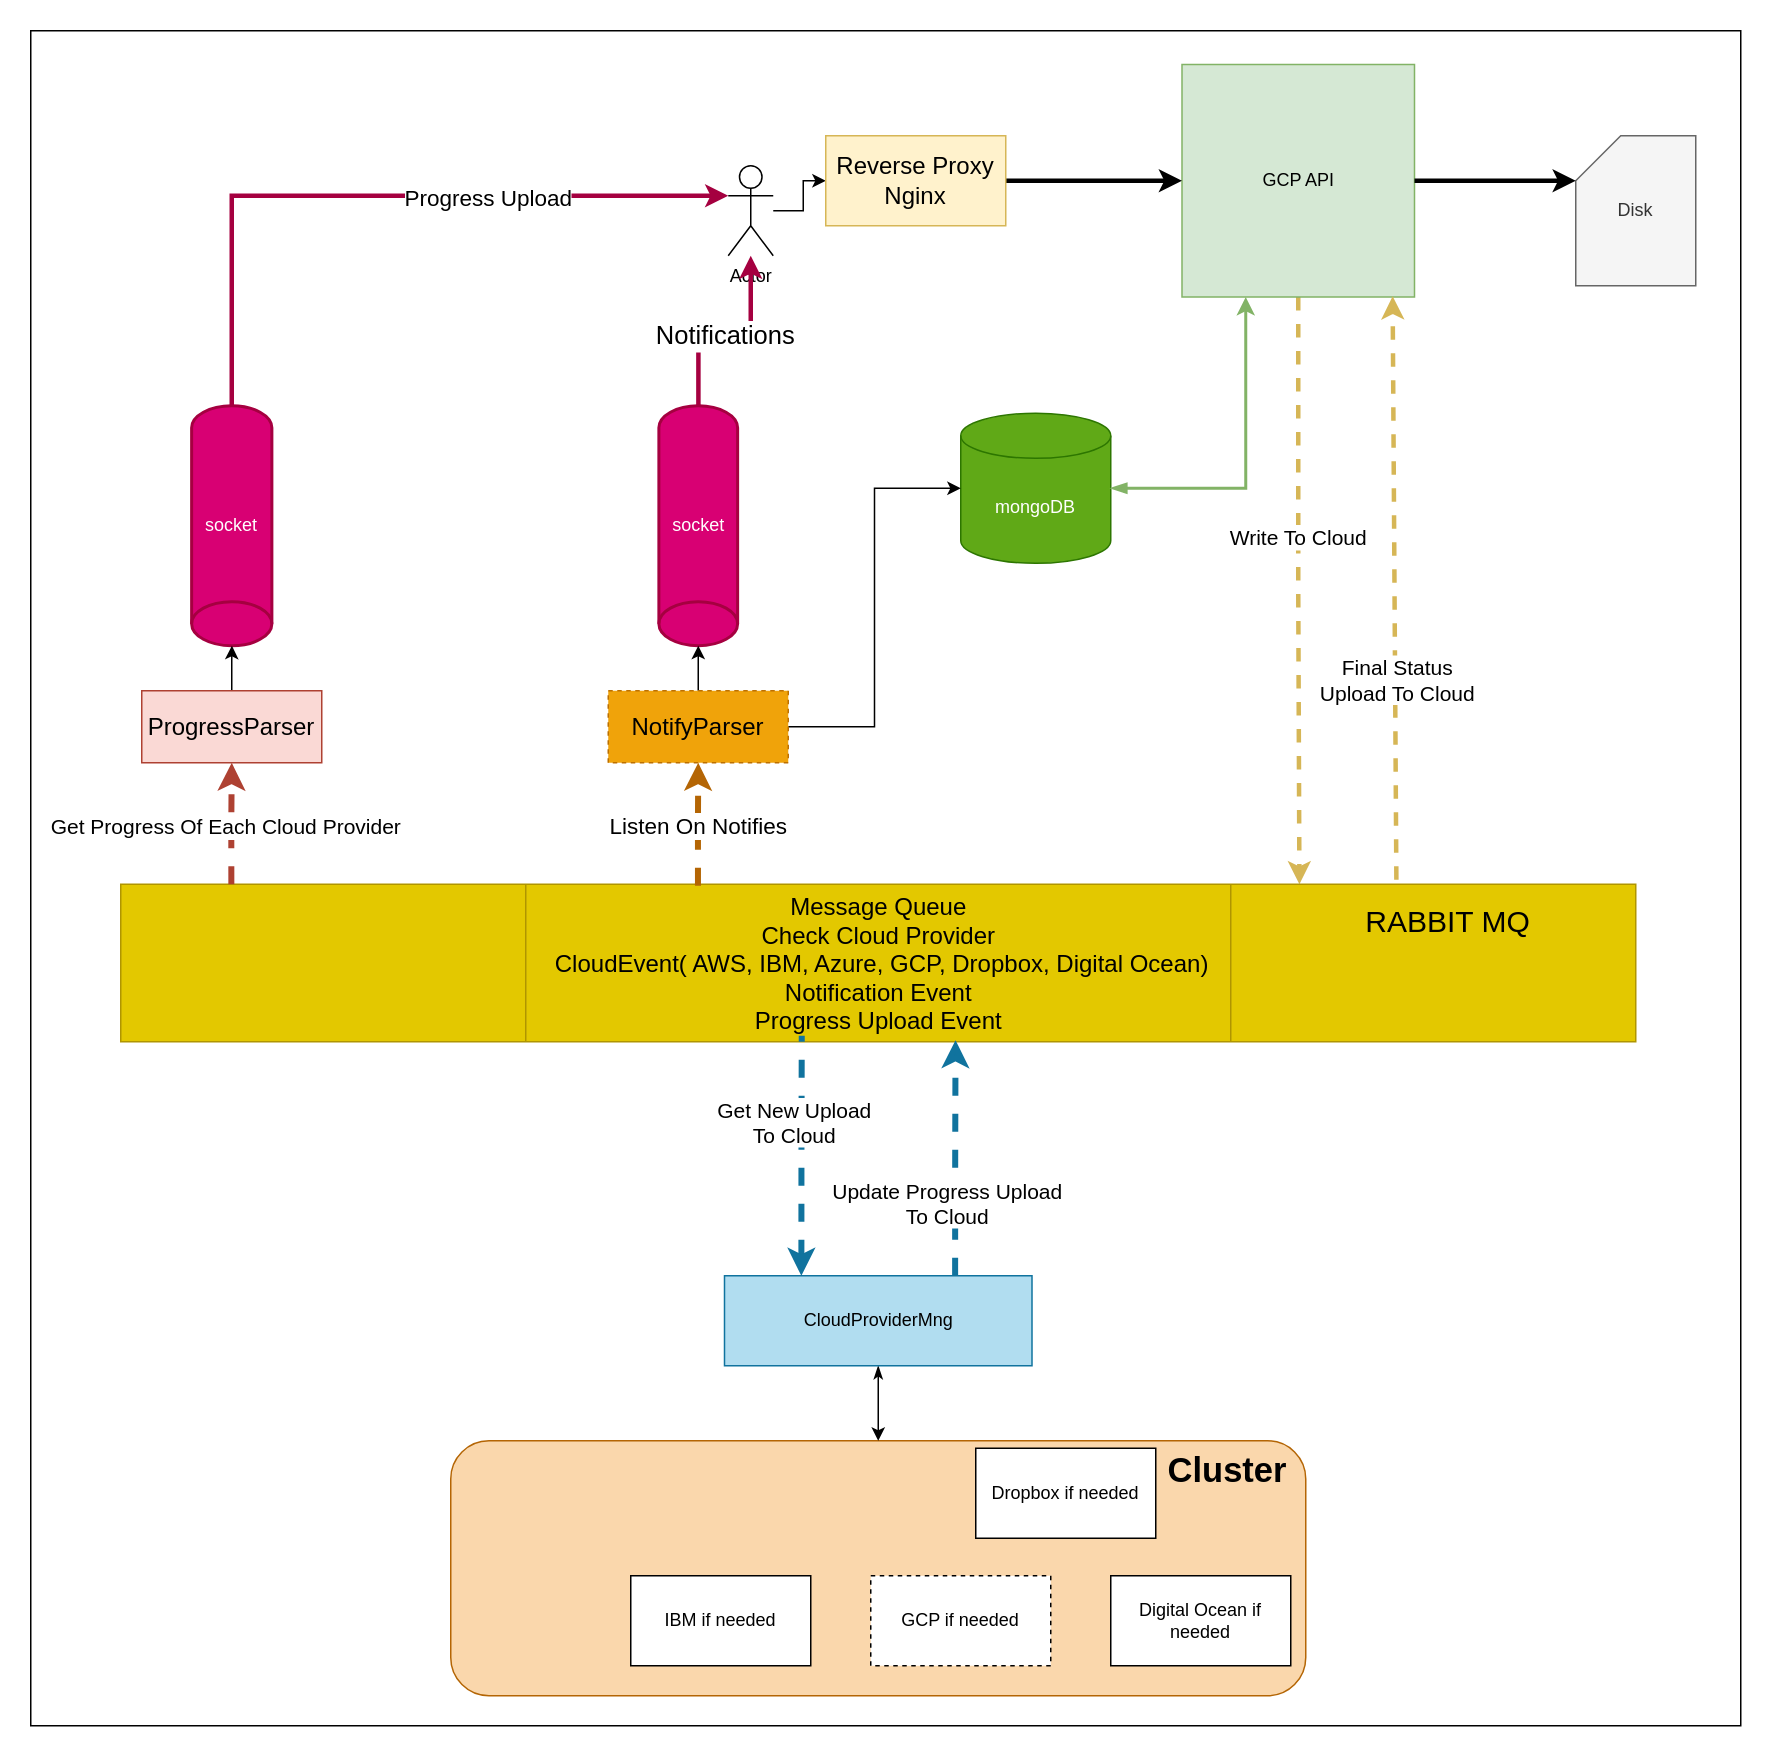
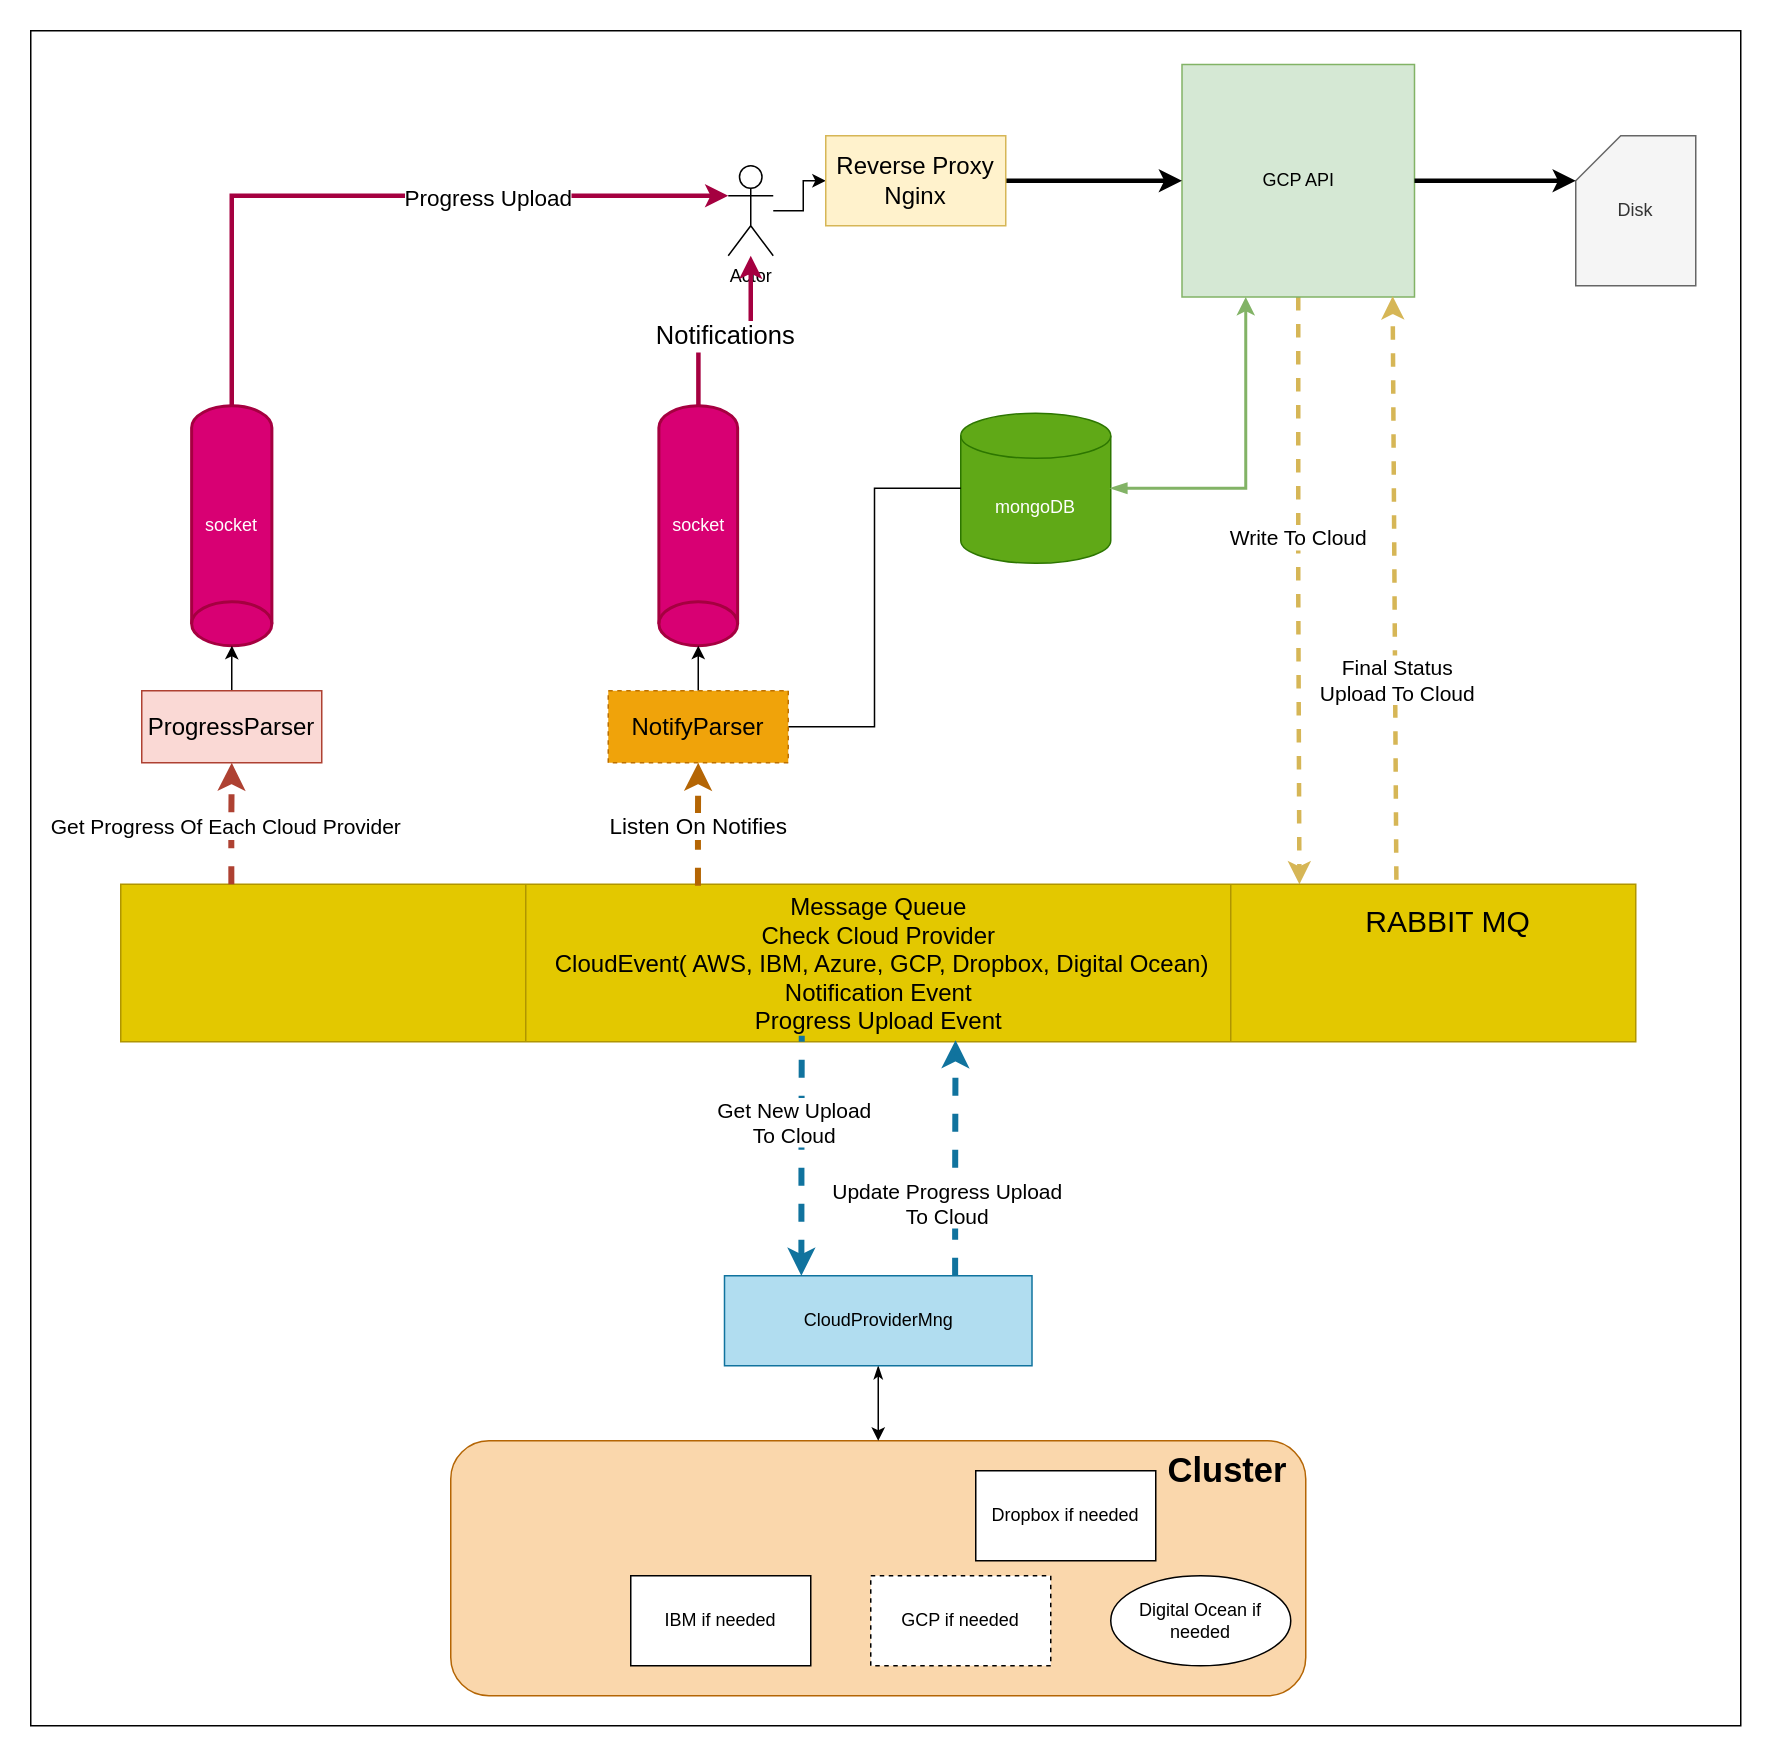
  <mxCell id="0" />
  <mxCell id="1" parent="0" />
  <mxCell id="2" value="" style="rounded=0;whiteSpace=wrap;html=1;" vertex="1" parent="1"><mxGeometry x="20" y="20" width="1140" height="1130" as="geometry" /></mxCell>
  <mxCell id="3" value="" style="rounded=1;whiteSpace=wrap;html=1;fillColor=#fad7ac;strokeColor=#b46504;" vertex="1" parent="1"><mxGeometry x="300" y="960" width="570" height="170" as="geometry" /></mxCell>
  <mxCell id="4" style="edgeStyle=orthogonalEdgeStyle;rounded=0;orthogonalLoop=1;jettySize=auto;html=1;entryX=0;entryY=0.5;entryDx=0;entryDy=0;" edge="1" parent="1" source="5" target="12"><mxGeometry relative="1" as="geometry" /></mxCell>
  <mxCell id="5" value="Actor" style="shape=umlActor;verticalLabelPosition=bottom;verticalAlign=top;html=1;outlineConnect=0;" vertex="1" parent="1"><mxGeometry x="485" y="110" width="30" height="60" as="geometry" /></mxCell>
  <mxCell id="6" value="mongoDB" style="shape=cylinder3;whiteSpace=wrap;html=1;boundedLbl=1;backgroundOutline=1;size=15;fillColor=#60a917;strokeColor=#2D7600;fontColor=#ffffff;" vertex="1" parent="1"><mxGeometry x="640" y="275" width="100" height="100" as="geometry" /></mxCell>
  <mxCell id="7" style="edgeStyle=orthogonalEdgeStyle;rounded=0;orthogonalLoop=1;jettySize=auto;html=1;entryX=0.778;entryY=0;entryDx=0;entryDy=0;entryPerimeter=0;dashed=1;strokeWidth=3;fillColor=#fff2cc;strokeColor=#d6b656;" edge="1" parent="1" source="10" target="15"><mxGeometry relative="1" as="geometry"><mxPoint x="865" y="550" as="targetPoint" /></mxGeometry></mxCell>
  <mxCell id="8" value="Write To Cloud" style="edgeLabel;html=1;align=center;verticalAlign=middle;resizable=0;points=[];fontSize=14;" vertex="1" connectable="0" parent="7"><mxGeometry x="0.207" y="-1" relative="1" as="geometry"><mxPoint y="-76" as="offset" /></mxGeometry></mxCell>
  <mxCell id="9" style="edgeStyle=orthogonalEdgeStyle;rounded=0;orthogonalLoop=1;jettySize=auto;html=1;entryX=1;entryY=0.5;entryDx=0;entryDy=0;entryPerimeter=0;endArrow=blockThin;endFill=1;strokeWidth=2;startArrow=classic;startFill=1;fillColor=#d5e8d4;strokeColor=#82b366;" edge="1" parent="1" source="10" target="6"><mxGeometry relative="1" as="geometry"><Array as="points"><mxPoint x="830" y="325" /></Array></mxGeometry></mxCell>
  <mxCell id="10" value="GCP API" style="whiteSpace=wrap;html=1;aspect=fixed;fillColor=#d5e8d4;strokeColor=#82b366;" vertex="1" parent="1"><mxGeometry x="787.5" y="42.5" width="155" height="155" as="geometry" /></mxCell>
  <mxCell id="11" style="edgeStyle=orthogonalEdgeStyle;rounded=0;orthogonalLoop=1;jettySize=auto;html=1;entryX=0;entryY=0.5;entryDx=0;entryDy=0;strokeWidth=3;" edge="1" parent="1" source="12" target="10"><mxGeometry relative="1" as="geometry" /></mxCell>
  <mxCell id="12" value="Reverse Proxy&lt;br&gt;Nginx" style="rounded=0;whiteSpace=wrap;html=1;fontSize=16;fillColor=#fff2cc;strokeColor=#d6b656;" vertex="1" parent="1"><mxGeometry x="550" y="90" width="120" height="60" as="geometry" /></mxCell>
  <mxCell id="13" value="Disk" style="shape=card;whiteSpace=wrap;html=1;fillColor=#f5f5f5;fontColor=#333333;strokeColor=#666666;" vertex="1" parent="1"><mxGeometry x="1050" y="90" width="80" height="100" as="geometry" /></mxCell>
  <mxCell id="14" value="" style="endArrow=classic;html=1;rounded=0;exitX=1;exitY=0.5;exitDx=0;exitDy=0;entryX=0;entryY=0;entryDx=0;entryDy=30;entryPerimeter=0;strokeWidth=3;" edge="1" parent="1" source="10" target="13"><mxGeometry width="50" height="50" relative="1" as="geometry"><mxPoint x="810" y="410" as="sourcePoint" /><mxPoint x="860" y="360" as="targetPoint" /></mxGeometry></mxCell>
  <mxCell id="15" value="Message Queue&lt;br&gt;Check Cloud Provider&lt;br&gt;&amp;nbsp;CloudEvent( AWS, IBM, Azure, GCP, Dropbox, Digital Ocean)&lt;br&gt;Notification Event&lt;br&gt;Progress Upload Event" style="shape=process;whiteSpace=wrap;html=1;backgroundOutline=1;fontSize=16;size=0.267;fillColor=#e3c800;fontColor=#000000;strokeColor=#B09500;" vertex="1" parent="1"><mxGeometry x="80" y="589" width="1010" height="105" as="geometry" /></mxCell>
  <mxCell id="16" style="edgeStyle=orthogonalEdgeStyle;rounded=0;orthogonalLoop=1;jettySize=auto;html=1;entryX=0.5;entryY=0;entryDx=0;entryDy=0;startArrow=classicThin;startFill=1;" edge="1" parent="1" source="19" target="3"><mxGeometry relative="1" as="geometry" /></mxCell>
  <mxCell id="17" style="edgeStyle=orthogonalEdgeStyle;rounded=0;orthogonalLoop=1;jettySize=auto;html=1;entryX=0.551;entryY=0.99;entryDx=0;entryDy=0;entryPerimeter=0;exitX=0.75;exitY=0;exitDx=0;exitDy=0;fillColor=#b1ddf0;strokeColor=#10739e;dashed=1;strokeWidth=4;" edge="1" parent="1" source="19" target="15"><mxGeometry relative="1" as="geometry"><mxPoint x="585" y="665" as="targetPoint" /></mxGeometry></mxCell>
  <mxCell id="18" value="Update Progress Upload&lt;br style=&quot;font-size: 14px;&quot;&gt;To Cloud" style="edgeLabel;html=1;align=center;verticalAlign=middle;resizable=0;points=[];fontSize=14;" vertex="1" connectable="0" parent="17"><mxGeometry x="-0.04" relative="1" as="geometry"><mxPoint x="-6" y="26" as="offset" /></mxGeometry></mxCell>
  <mxCell id="19" value="CloudProviderMng" style="rounded=0;whiteSpace=wrap;html=1;fillColor=#b1ddf0;strokeColor=#10739e;" vertex="1" parent="1"><mxGeometry x="482.5" y="850" width="205" height="60" as="geometry" /></mxCell>
  <mxCell id="20" value="IBM if needed" style="rounded=0;whiteSpace=wrap;html=1;" vertex="1" parent="1"><mxGeometry x="420" y="1050" width="120" height="60" as="geometry" /></mxCell>
  <mxCell id="21" value="GCP if needed" style="rounded=0;whiteSpace=wrap;html=1;dashed=1;" vertex="1" parent="1"><mxGeometry x="580" y="1050" width="120" height="60" as="geometry" /></mxCell>
- <mxCell id="22" value="Dropbox if needed" style="rounded=0;whiteSpace=wrap;html=1;" vertex="1" parent="1"><mxGeometry x="650" y="965" width="120" height="60" as="geometry" /></mxCell>
- <mxCell id="23" value="Digital Ocean if needed" style="rounded=0;whiteSpace=wrap;html=1;" vertex="1" parent="1"><mxGeometry x="740" y="1050" width="120" height="60" as="geometry" /></mxCell>
+ <mxCell id="22" value="Dropbox if needed" style="rounded=0;whiteSpace=wrap;html=1;" vertex="1" parent="1"><mxGeometry x="650" y="980" width="120" height="60" as="geometry" /></mxCell>
+ <mxCell id="23" value="Digital Ocean if needed" style="ellipse;whiteSpace=wrap;html=1;" vertex="1" parent="1"><mxGeometry x="740" y="1050" width="120" height="60" as="geometry" /></mxCell>
  <mxCell id="24" value="" style="edgeStyle=orthogonalEdgeStyle;rounded=0;orthogonalLoop=1;jettySize=auto;html=1;exitX=0.381;exitY=0.01;exitDx=0;exitDy=0;exitPerimeter=0;dashed=1;fillColor=#fad7ac;strokeColor=#b46504;strokeWidth=4;" edge="1" parent="1" source="15" target="31"><mxGeometry relative="1" as="geometry"><mxPoint x="465" y="535" as="sourcePoint" /></mxGeometry></mxCell>
  <mxCell id="25" value="Listen On Notifies" style="edgeLabel;html=1;align=center;verticalAlign=middle;resizable=0;points=[];fontSize=15;" vertex="1" connectable="0" parent="24"><mxGeometry x="-0.026" y="1" relative="1" as="geometry"><mxPoint x="1" y="-1" as="offset" /></mxGeometry></mxCell>
  <mxCell id="26" style="edgeStyle=orthogonalEdgeStyle;rounded=0;orthogonalLoop=1;jettySize=auto;html=1;fillColor=#d80073;strokeColor=#A50040;strokeWidth=3;" edge="1" parent="1" source="28" target="5"><mxGeometry relative="1" as="geometry" /></mxCell>
  <mxCell id="27" value="Notifications" style="edgeLabel;html=1;align=center;verticalAlign=middle;resizable=0;points=[];fontSize=17;" vertex="1" connectable="0" parent="26"><mxGeometry x="-0.001" y="-3" relative="1" as="geometry"><mxPoint as="offset" /></mxGeometry></mxCell>
  <mxCell id="28" value="socket" style="strokeWidth=2;html=1;shape=mxgraph.flowchart.direct_data;whiteSpace=wrap;direction=south;fillColor=#d80073;fontColor=#ffffff;strokeColor=#A50040;" vertex="1" parent="1"><mxGeometry x="438.75" y="270" width="52.5" height="160" as="geometry" /></mxCell>
  <mxCell id="29" style="edgeStyle=orthogonalEdgeStyle;rounded=0;orthogonalLoop=1;jettySize=auto;html=1;entryX=1;entryY=0.5;entryDx=0;entryDy=0;entryPerimeter=0;" edge="1" parent="1" source="31" target="28"><mxGeometry relative="1" as="geometry" /></mxCell>
- <mxCell id="30" style="edgeStyle=orthogonalEdgeStyle;rounded=0;orthogonalLoop=1;jettySize=auto;html=1;entryX=0;entryY=0.5;entryDx=0;entryDy=0;entryPerimeter=0;" edge="1" parent="1" source="31" target="6"><mxGeometry relative="1" as="geometry" /></mxCell>
+ <mxCell id="30" style="edgeStyle=orthogonalEdgeStyle;rounded=0;orthogonalLoop=1;jettySize=auto;html=1;entryX=0;entryY=0.5;entryDx=0;entryDy=0;entryPerimeter=0;endArrow=none;" edge="1" parent="1" source="31" target="6"><mxGeometry relative="1" as="geometry" /></mxCell>
  <mxCell id="31" value="NotifyParser" style="rounded=0;whiteSpace=wrap;html=1;fontSize=16;fillColor=#f0a30a;fontColor=#000000;strokeColor=#BD7000;dashed=1;" vertex="1" parent="1"><mxGeometry x="405" y="460" width="120" height="48" as="geometry" /></mxCell>
  <mxCell id="32" value="" style="edgeStyle=orthogonalEdgeStyle;rounded=0;orthogonalLoop=1;jettySize=auto;html=1;exitX=0.073;exitY=0;exitDx=0;exitDy=0;exitPerimeter=0;dashed=1;fillColor=#fad9d5;strokeColor=#ae4132;strokeWidth=4;" edge="1" parent="1" source="15" target="37"><mxGeometry relative="1" as="geometry"><mxPoint x="155" y="535" as="sourcePoint" /></mxGeometry></mxCell>
  <mxCell id="33" style="edgeStyle=orthogonalEdgeStyle;rounded=0;orthogonalLoop=1;jettySize=auto;html=1;entryX=0;entryY=0.333;entryDx=0;entryDy=0;entryPerimeter=0;exitX=0;exitY=0.5;exitDx=0;exitDy=0;exitPerimeter=0;fillColor=#d80073;strokeColor=#A50040;strokeWidth=3;" edge="1" parent="1" source="35" target="5"><mxGeometry relative="1" as="geometry" /></mxCell>
  <mxCell id="34" value="Progress Upload" style="edgeLabel;html=1;align=center;verticalAlign=middle;resizable=0;points=[];fontSize=15;" vertex="1" connectable="0" parent="33"><mxGeometry x="0.316" y="-1" relative="1" as="geometry"><mxPoint as="offset" /></mxGeometry></mxCell>
  <mxCell id="35" value="socket" style="strokeWidth=2;html=1;shape=mxgraph.flowchart.direct_data;whiteSpace=wrap;direction=south;fillColor=#d80073;fontColor=#ffffff;strokeColor=#A50040;" vertex="1" parent="1"><mxGeometry x="127.25" y="270" width="53.5" height="160" as="geometry" /></mxCell>
  <mxCell id="36" value="" style="edgeStyle=orthogonalEdgeStyle;rounded=0;orthogonalLoop=1;jettySize=auto;html=1;" edge="1" parent="1" source="37" target="35"><mxGeometry relative="1" as="geometry" /></mxCell>
  <mxCell id="37" value="ProgressParser" style="rounded=0;whiteSpace=wrap;html=1;fontSize=16;fillColor=#fad9d5;strokeColor=#ae4132;" vertex="1" parent="1"><mxGeometry x="94" y="460" width="120" height="48" as="geometry" /></mxCell>
  <mxCell id="38" value="" style="endArrow=classic;html=1;rounded=0;exitX=0.842;exitY=-0.029;exitDx=0;exitDy=0;exitPerimeter=0;entryX=0.906;entryY=0.997;entryDx=0;entryDy=0;entryPerimeter=0;dashed=1;strokeWidth=3;fontSize=14;fillColor=#fff2cc;strokeColor=#d6b656;" edge="1" parent="1" source="15" target="10"><mxGeometry width="50" height="50" relative="1" as="geometry"><mxPoint x="940" y="380" as="sourcePoint" /><mxPoint x="990" y="330" as="targetPoint" /></mxGeometry></mxCell>
  <mxCell id="39" value="Final Status&lt;br style=&quot;font-size: 14px;&quot;&gt;Upload To Cloud" style="edgeLabel;html=1;align=center;verticalAlign=middle;resizable=0;points=[];fontSize=14;" vertex="1" connectable="0" parent="38"><mxGeometry x="0.078" y="-1" relative="1" as="geometry"><mxPoint y="77" as="offset" /></mxGeometry></mxCell>
  <mxCell id="40" value="RABBIT MQ" style="text;html=1;strokeColor=none;fillColor=none;align=center;verticalAlign=middle;whiteSpace=wrap;rounded=0;fontSize=20;" vertex="1" parent="1"><mxGeometry x="900" y="598" width="130" height="30" as="geometry" /></mxCell>
  <mxCell id="41" value="Cluster" style="text;html=1;strokeColor=none;fillColor=none;align=center;verticalAlign=middle;whiteSpace=wrap;rounded=0;fontSize=23;fontStyle=1" vertex="1" parent="1"><mxGeometry x="787.5" y="965" width="60" height="30" as="geometry" /></mxCell>
  <mxCell id="42" style="edgeStyle=orthogonalEdgeStyle;rounded=0;orthogonalLoop=1;jettySize=auto;html=1;exitX=0.25;exitY=0;exitDx=0;exitDy=0;startArrow=classic;startFill=1;endArrow=none;endFill=0;fillColor=#b1ddf0;strokeColor=#10739e;strokeWidth=4;dashed=1;" edge="1" parent="1" source="19"><mxGeometry relative="1" as="geometry"><mxPoint x="625" y="795" as="sourcePoint" /><mxPoint x="534" y="690" as="targetPoint" /></mxGeometry></mxCell>
  <mxCell id="43" value="Get New Upload&lt;br style=&quot;font-size: 14px;&quot;&gt;To Cloud" style="edgeLabel;html=1;align=center;verticalAlign=middle;resizable=0;points=[];fontSize=14;" vertex="1" connectable="0" parent="42"><mxGeometry x="-0.207" y="4" relative="1" as="geometry"><mxPoint x="-1" y="-38" as="offset" /></mxGeometry></mxCell>
  <mxCell id="44" value="Get Progress Of Each Cloud Provider" style="edgeLabel;html=1;align=center;verticalAlign=middle;resizable=0;points=[];fontSize=14;" vertex="1" connectable="0" parent="1"><mxGeometry x="153.998" y="530.003" as="geometry"><mxPoint x="-4" y="20" as="offset" /></mxGeometry></mxCell>
